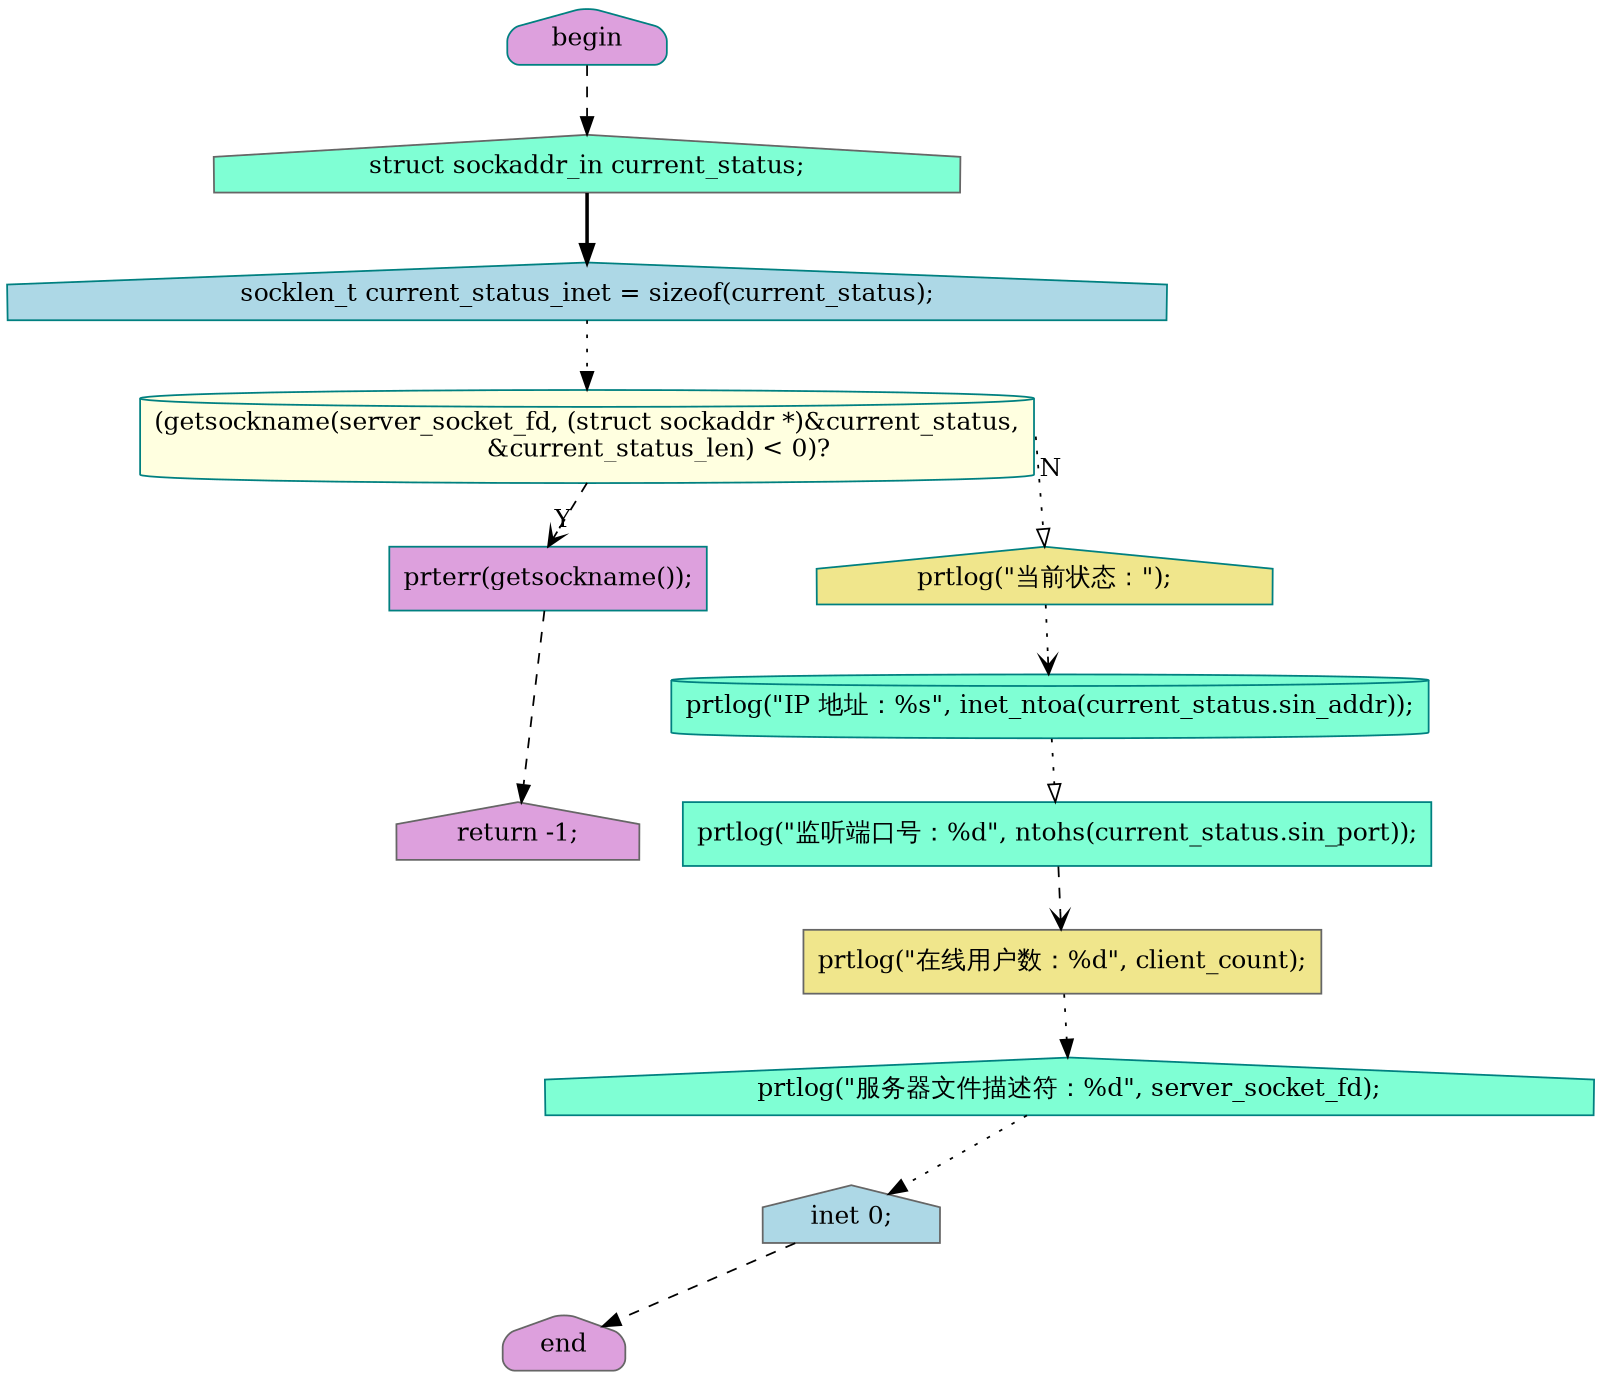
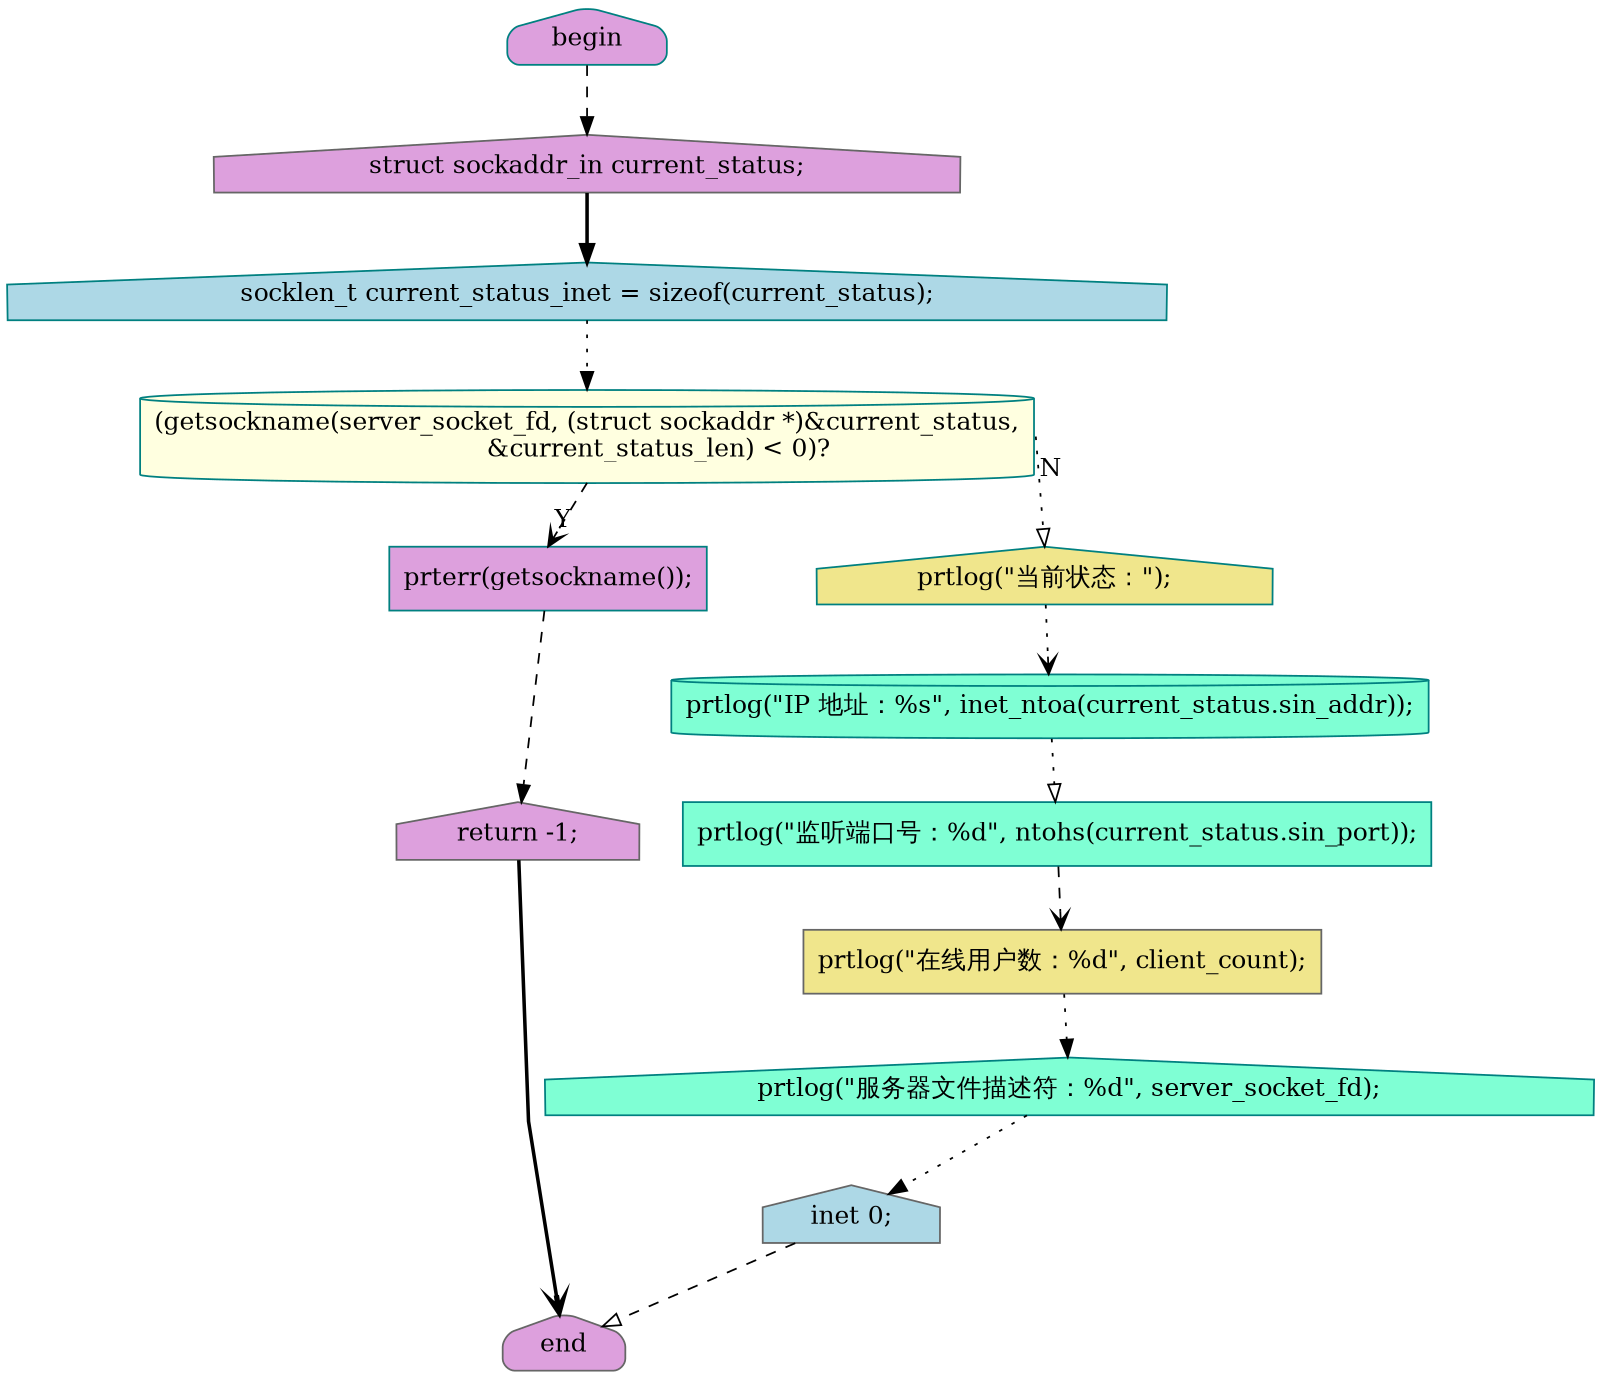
  digraph {
    splines=polyline
    node [color=teal fillcolor=plum shape=house style=filled]
    edge [arrowhead=normal style=dotted]
    n1 [color=gray40 label=end style="rounded,filled"]
    n2 [label=begin style="rounded,filled"]
-   n3 [color=gray40 fillcolor=aquamarine label="struct sockaddr_in current_status;"]
+   n3 [color=gray40 label="struct sockaddr_in current_status;"]
    n4 [fillcolor=lightblue label="socklen_t current_status_inet = sizeof(current_status);"]
    n5 [fillcolor=lightyellow label="(getsockname(server_socket_fd, (struct sockaddr *)&current_status,\n                  &current_status_len) < 0)?" shape=cylinder]
    n6 [label="prterr(getsockname());" shape=box]
    n7 [fillcolor=khaki label="prtlog(\"当前状态：\");"]
    n8 [color=gray40 label="return -1;"]
    n9 [fillcolor=aquamarine label="prtlog(\"IP 地址：%s\", inet_ntoa(current_status.sin_addr));" shape=cylinder]
    n10 [fillcolor=aquamarine label="prtlog(\"监听端口号：%d\", ntohs(current_status.sin_port));" shape=box]
    n11 [color=gray40 fillcolor=khaki label="prtlog(\"在线用户数：%d\", client_count);" shape=box]
    n12 [fillcolor=aquamarine label="prtlog(\"服务器文件描述符：%d\", server_socket_fd);"]
    n13 [color=gray40 fillcolor=lightblue label="inet 0;"]
    subgraph sub_1 {
      rank=sink
      n1
    }
    n2 -> n3 [style=dashed]
    n3 -> n4 [style=bold]
    n4 -> n5
    n5 -> n6 [arrowhead=vee headport=n style=dashed tailport=s xlabel=Y]
    n5 -> n7 [arrowhead=onormal headport=n tailport=e xlabel=N]
    n6 -> n8 [style=dashed]
    n7 -> n9 [arrowhead=vee]
+   n8 -> n1 [arrowhead=vee style=bold]
    n9 -> n10 [arrowhead=onormal]
    n10 -> n11 [arrowhead=vee style=dashed]
    n11 -> n12
    n12 -> n13
-   n13 -> n1 [style=dashed]
+   n13 -> n1 [arrowhead=onormal style=dashed]
  }
